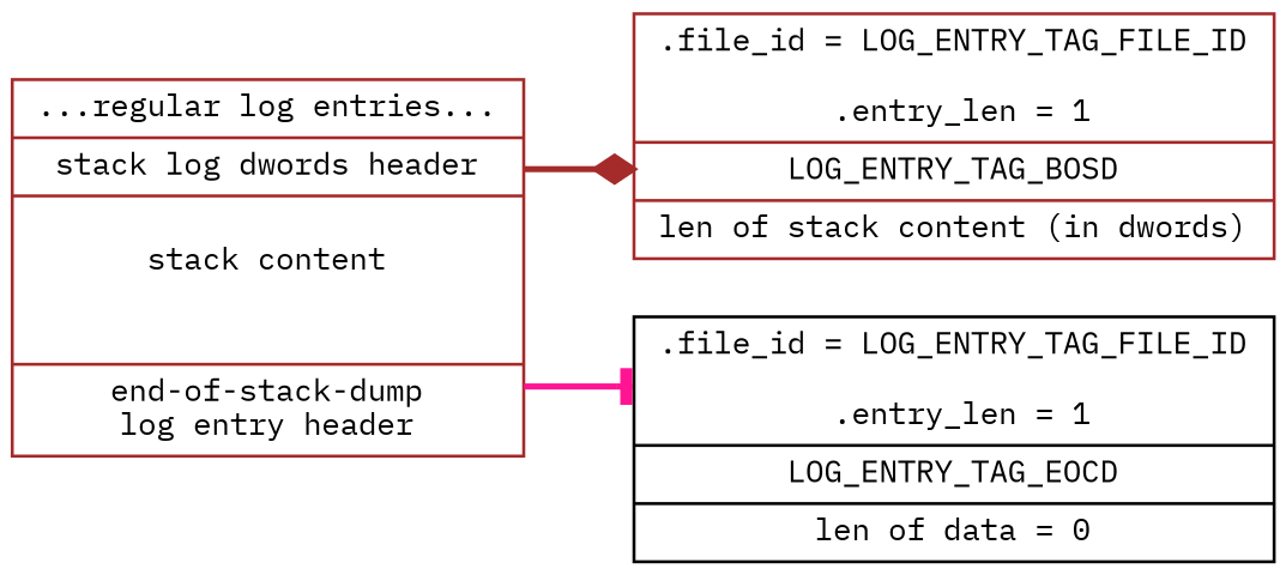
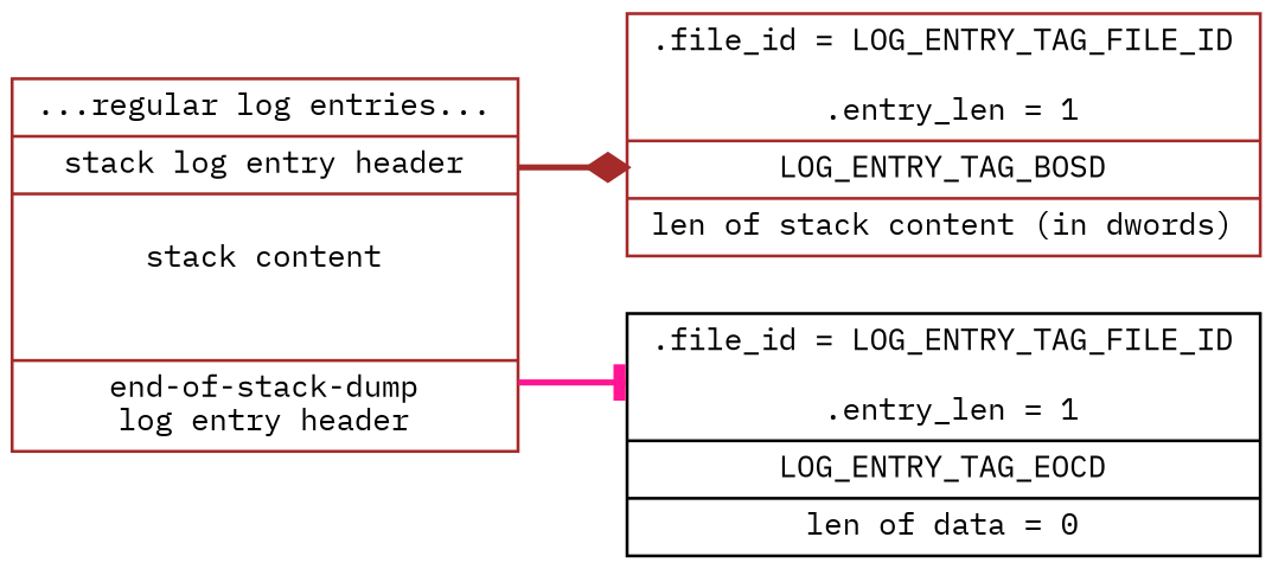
  digraph {
    rankdir=LR
    splines=ortho
    fontname="IBM Plex Mono"
    node [fontsize=10 shape=record color=brown fontname="IBM Plex Mono"]
    edge [fontsize=10 style=bold fontname="IBM Plex Mono"]
-   n1 [label="...regular log entries...\n      |<sleh>stack log dwords header\n      |<stack>\nstack content\n\n\n      |<eocd>end-of-stack-dump\nlog entry header"]
+   n1 [label="...regular log entries...\n      |<sleh>stack log entry header\n      |<stack>\nstack content\n\n\n      |<eocd>end-of-stack-dump\nlog entry header"]
    n2 [label=".file_id = LOG_ENTRY_TAG_FILE_ID\n\n      .entry_len = 1\n      |<tag>LOG_ENTRY_TAG_BOSD\n      |<len>len of stack content (in dwords)"]
    n3 [label=".file_id = LOG_ENTRY_TAG_FILE_ID\n\n      .entry_len = 1\n      |<tag>LOG_ENTRY_TAG_EOCD\n      |<len>len of data = 0" color=black]
    n1 -> n2 [tailport=sleh color=brown arrowhead=diamond]
    n1 -> n3 [headport=w tailport=eocd color=deeppink arrowhead=tee]
  }
